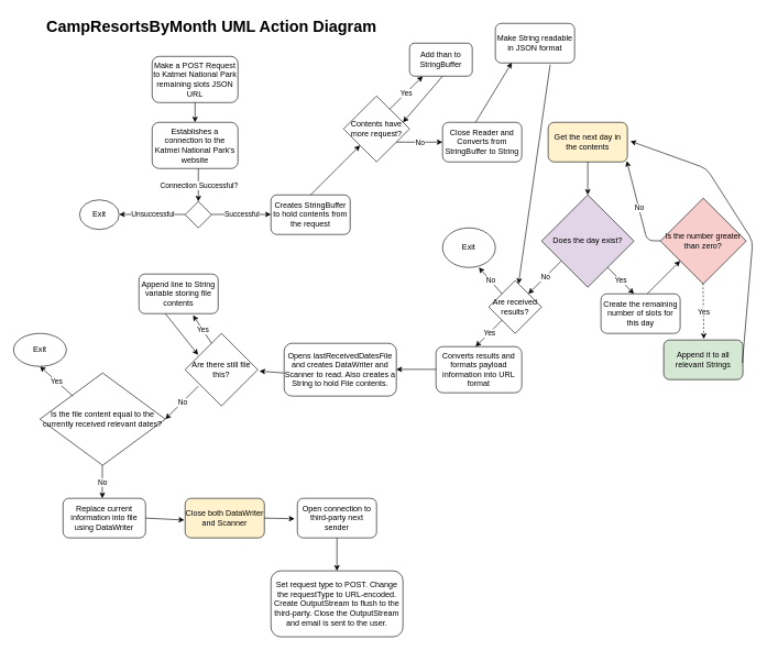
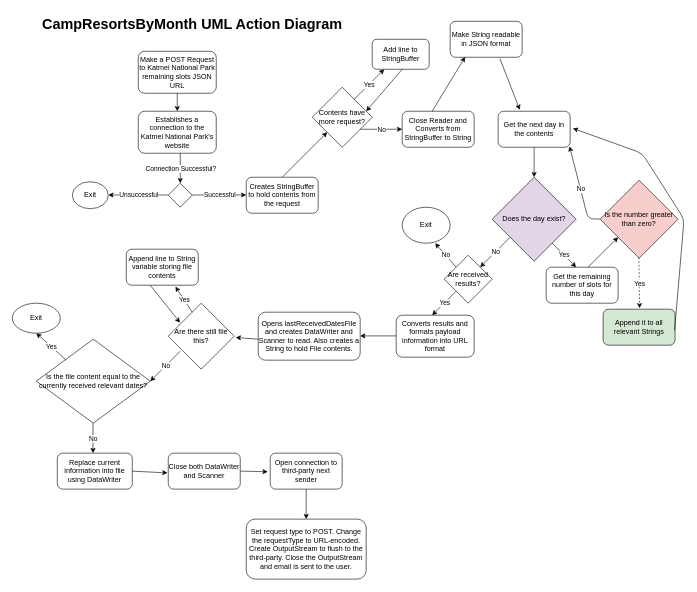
  <mxCell id="0" />
  <mxCell id="1" parent="0" />
  <mxCell id="2" value="Make a POST Request to Katmei National Park remaining slots JSON URL" style="rounded=1;whiteSpace=wrap;html=1;" parent="1" vertex="1"><mxGeometry x="230" y="85" width="130" height="70" as="geometry" /></mxCell>
  <mxCell id="3" value="&lt;h1&gt;&lt;span style=&quot;background-color: initial;&quot;&gt;CampResortsByMonth UML Action Diagram&lt;/span&gt;&lt;br&gt;&lt;/h1&gt;" style="text;html=1;strokeColor=none;fillColor=none;spacing=5;spacingTop=-20;whiteSpace=wrap;overflow=hidden;rounded=0;" parent="1" vertex="1"><mxGeometry x="65" y="20" width="510" height="40" as="geometry" /></mxCell>
  <mxCell id="4" value="Establishes a connection to the Katmei National Park's website" style="rounded=1;whiteSpace=wrap;html=1;" parent="1" vertex="1"><mxGeometry x="230" y="185" width="130" height="70" as="geometry" /></mxCell>
  <mxCell id="5" value="" style="endArrow=classic;html=1;entryX=0.5;entryY=0;entryDx=0;entryDy=0;exitX=0.5;exitY=1;exitDx=0;exitDy=0;" parent="1" source="2" target="4" edge="1"><mxGeometry width="50" height="50" relative="1" as="geometry"><mxPoint x="290" y="155" as="sourcePoint" /><mxPoint x="300" y="205" as="targetPoint" /></mxGeometry></mxCell>
  <mxCell id="6" value="" style="endArrow=classic;html=1;" parent="1" edge="1"><mxGeometry relative="1" as="geometry"><mxPoint x="300" y="255" as="sourcePoint" /><mxPoint x="300" y="305" as="targetPoint" /></mxGeometry></mxCell>
  <mxCell id="7" value="Connection Successful?" style="edgeLabel;resizable=0;html=1;align=center;verticalAlign=middle;" parent="6" connectable="0" vertex="1"><mxGeometry relative="1" as="geometry" /></mxCell>
  <mxCell id="8" value="" style="rhombus;whiteSpace=wrap;html=1;" parent="1" vertex="1"><mxGeometry x="280" y="305" width="40" height="40" as="geometry" /></mxCell>
  <mxCell id="9" value="" style="endArrow=classic;html=1;" parent="1" edge="1"><mxGeometry relative="1" as="geometry"><mxPoint x="320" y="324.58" as="sourcePoint" /><mxPoint x="410" y="324.58" as="targetPoint" /></mxGeometry></mxCell>
  <mxCell id="10" value="Successful" style="edgeLabel;resizable=0;html=1;align=center;verticalAlign=middle;" parent="9" connectable="0" vertex="1"><mxGeometry relative="1" as="geometry" /></mxCell>
  <mxCell id="11" value="" style="endArrow=classic;html=1;" parent="1" edge="1"><mxGeometry relative="1" as="geometry"><mxPoint x="280" y="324.58" as="sourcePoint" /><mxPoint x="180" y="324.58" as="targetPoint" /></mxGeometry></mxCell>
  <mxCell id="12" value="Unsuccessful" style="edgeLabel;resizable=0;html=1;align=center;verticalAlign=middle;" parent="11" connectable="0" vertex="1"><mxGeometry relative="1" as="geometry" /></mxCell>
  <mxCell id="13" value="Exit" style="ellipse;whiteSpace=wrap;html=1;" parent="1" vertex="1"><mxGeometry x="120" y="302.5" width="60" height="45" as="geometry" /></mxCell>
  <mxCell id="14" value="Creates StringBuffer to hold contents from the request" style="rounded=1;whiteSpace=wrap;html=1;" parent="1" vertex="1"><mxGeometry x="410" y="295" width="120" height="60" as="geometry" /></mxCell>
  <mxCell id="15" value="Close Reader and Converts from StringBuffer to String" style="rounded=1;whiteSpace=wrap;html=1;" parent="1" vertex="1"><mxGeometry x="670" y="185" width="120" height="60" as="geometry" /></mxCell>
  <mxCell id="16" value="Contents have more request?" style="rhombus;whiteSpace=wrap;html=1;" parent="1" vertex="1"><mxGeometry x="520" y="145" width="100" height="100" as="geometry" /></mxCell>
  <mxCell id="17" value="" style="endArrow=classic;html=1;" parent="1" target="16" edge="1"><mxGeometry width="50" height="50" relative="1" as="geometry"><mxPoint x="470" y="295" as="sourcePoint" /><mxPoint x="520" y="245" as="targetPoint" /></mxGeometry></mxCell>
  <mxCell id="18" value="" style="endArrow=classic;html=1;" parent="1" edge="1"><mxGeometry relative="1" as="geometry"><mxPoint x="590" y="165" as="sourcePoint" /><mxPoint x="640" y="115" as="targetPoint" /></mxGeometry></mxCell>
  <mxCell id="19" value="Yes" style="edgeLabel;resizable=0;html=1;align=center;verticalAlign=middle;" parent="18" connectable="0" vertex="1"><mxGeometry relative="1" as="geometry" /></mxCell>
- <mxCell id="20" value="Add than to StringBuffer" style="rounded=1;whiteSpace=wrap;html=1;" parent="1" vertex="1"><mxGeometry x="620" y="65" width="95" height="50" as="geometry" /></mxCell>
+ <mxCell id="20" value="Add line to StringBuffer" style="rounded=1;whiteSpace=wrap;html=1;" parent="1" vertex="1"><mxGeometry x="620" y="65" width="95" height="50" as="geometry" /></mxCell>
  <mxCell id="21" value="" style="endArrow=classic;html=1;" parent="1" edge="1"><mxGeometry width="50" height="50" relative="1" as="geometry"><mxPoint x="670" y="115" as="sourcePoint" /><mxPoint x="610" y="185" as="targetPoint" /></mxGeometry></mxCell>
  <mxCell id="22" value="" style="endArrow=classic;html=1;" parent="1" edge="1"><mxGeometry relative="1" as="geometry"><mxPoint x="600" y="215" as="sourcePoint" /><mxPoint x="670" y="215" as="targetPoint" /></mxGeometry></mxCell>
  <mxCell id="23" value="No" style="edgeLabel;resizable=0;html=1;align=center;verticalAlign=middle;" parent="22" connectable="0" vertex="1"><mxGeometry relative="1" as="geometry" /></mxCell>
- <mxCell id="24" value="Get the next day in the contents" style="rounded=1;whiteSpace=wrap;html=1;fillColor=#fff2cc;" parent="1" vertex="1"><mxGeometry x="830" y="185" width="120" height="60" as="geometry" /></mxCell>
+ <mxCell id="24" value="Get the next day in the contents" style="rounded=1;whiteSpace=wrap;html=1;" parent="1" vertex="1"><mxGeometry x="830" y="185" width="120" height="60" as="geometry" /></mxCell>
  <mxCell id="25" value="Does the day exist?" style="rhombus;whiteSpace=wrap;html=1;fillColor=#e1d5e7;" parent="1" vertex="1"><mxGeometry x="820" y="295" width="140" height="140" as="geometry" /></mxCell>
  <mxCell id="26" value="" style="endArrow=classic;html=1;entryX=0.5;entryY=0;entryDx=0;entryDy=0;entryPerimeter=0;" parent="1" target="25" edge="1"><mxGeometry width="50" height="50" relative="1" as="geometry"><mxPoint x="890" y="245" as="sourcePoint" /><mxPoint x="830" y="275" as="targetPoint" /></mxGeometry></mxCell>
  <mxCell id="27" value="" style="endArrow=classic;html=1;" parent="1" edge="1"><mxGeometry relative="1" as="geometry"><mxPoint x="920" y="405" as="sourcePoint" /><mxPoint x="960" y="445" as="targetPoint" /></mxGeometry></mxCell>
  <mxCell id="28" value="Yes" style="edgeLabel;resizable=0;html=1;align=center;verticalAlign=middle;" parent="27" connectable="0" vertex="1"><mxGeometry relative="1" as="geometry" /></mxCell>
- <mxCell id="29" value="Create the remaining number of slots for this day" style="rounded=1;whiteSpace=wrap;html=1;" parent="1" vertex="1"><mxGeometry x="910" y="445" width="120" height="60" as="geometry" /></mxCell>
+ <mxCell id="29" value="Get the remaining number of slots for this day" style="rounded=1;whiteSpace=wrap;html=1;" parent="1" vertex="1"><mxGeometry x="910" y="445" width="120" height="60" as="geometry" /></mxCell>
  <mxCell id="30" value="Is the number greater than zero?" style="rhombus;whiteSpace=wrap;html=1;fillColor=#f8cecc;" parent="1" vertex="1"><mxGeometry x="1000" y="300" width="130" height="130" as="geometry" /></mxCell>
  <mxCell id="31" value="" style="endArrow=classic;html=1;" parent="1" edge="1"><mxGeometry width="50" height="50" relative="1" as="geometry"><mxPoint x="980" y="445" as="sourcePoint" /><mxPoint x="1030" y="395" as="targetPoint" /></mxGeometry></mxCell>
  <mxCell id="32" value="" style="endArrow=classic;html=1;entryX=0.992;entryY=0.975;entryDx=0;entryDy=0;entryPerimeter=0;" parent="1" target="24" edge="1"><mxGeometry relative="1" as="geometry"><mxPoint x="1000" y="364.58" as="sourcePoint" /><mxPoint x="960" y="364.58" as="targetPoint" /><Array as="points"><mxPoint x="980" y="364.58" /></Array></mxGeometry></mxCell>
  <mxCell id="33" value="No" style="edgeLabel;resizable=0;html=1;align=center;verticalAlign=middle;" parent="32" connectable="0" vertex="1"><mxGeometry relative="1" as="geometry" /></mxCell>
  <mxCell id="34" value="Append it to all relevant Strings" style="rounded=1;whiteSpace=wrap;html=1;fillColor=#d5e8d4;" parent="1" vertex="1"><mxGeometry x="1005" y="515" width="120" height="60" as="geometry" /></mxCell>
  <mxCell id="35" value="" style="endArrow=classic;html=1;entryX=1.039;entryY=0.476;entryDx=0;entryDy=0;entryPerimeter=0;" parent="1" target="24" edge="1"><mxGeometry width="50" height="50" relative="1" as="geometry"><mxPoint x="1124.17" y="550" as="sourcePoint" /><mxPoint x="1010" y="430" as="targetPoint" /><Array as="points"><mxPoint x="1140" y="365" /><mxPoint x="1070" y="255" /></Array></mxGeometry></mxCell>
  <mxCell id="36" value="" style="endArrow=classic;html=1;" parent="1" edge="1"><mxGeometry relative="1" as="geometry"><mxPoint x="850" y="395" as="sourcePoint" /><mxPoint x="800" y="445" as="targetPoint" /></mxGeometry></mxCell>
  <mxCell id="37" value="No" style="edgeLabel;resizable=0;html=1;align=center;verticalAlign=middle;" parent="36" connectable="0" vertex="1"><mxGeometry relative="1" as="geometry" /></mxCell>
  <mxCell id="38" value="Are received results?" style="rhombus;whiteSpace=wrap;html=1;" parent="1" vertex="1"><mxGeometry x="740" y="425" width="80" height="80" as="geometry" /></mxCell>
  <mxCell id="39" value="" style="endArrow=classic;html=1;" parent="1" edge="1"><mxGeometry relative="1" as="geometry"><mxPoint x="760" y="445" as="sourcePoint" /><mxPoint x="725" y="405" as="targetPoint" /></mxGeometry></mxCell>
  <mxCell id="40" value="No" style="edgeLabel;resizable=0;html=1;align=center;verticalAlign=middle;" parent="39" connectable="0" vertex="1"><mxGeometry relative="1" as="geometry" /></mxCell>
  <mxCell id="41" value="Exit" style="ellipse;whiteSpace=wrap;html=1;" parent="1" vertex="1"><mxGeometry x="670" y="345" width="80" height="60" as="geometry" /></mxCell>
  <mxCell id="42" value="" style="endArrow=classic;html=1;" parent="1" edge="1"><mxGeometry relative="1" as="geometry"><mxPoint x="760" y="485" as="sourcePoint" /><mxPoint x="720" y="525" as="targetPoint" /></mxGeometry></mxCell>
  <mxCell id="43" value="Yes" style="edgeLabel;resizable=0;html=1;align=center;verticalAlign=middle;" parent="42" connectable="0" vertex="1"><mxGeometry relative="1" as="geometry" /></mxCell>
  <mxCell id="44" value="Converts results and formats payload information into URL format" style="rounded=1;whiteSpace=wrap;html=1;" parent="1" vertex="1"><mxGeometry x="660" y="525" width="130" height="70" as="geometry" /></mxCell>
  <mxCell id="45" value="" style="endArrow=classic;html=1;" parent="1" edge="1"><mxGeometry width="50" height="50" relative="1" as="geometry"><mxPoint x="660" y="559.52" as="sourcePoint" /><mxPoint x="600" y="559.52" as="targetPoint" /></mxGeometry></mxCell>
  <mxCell id="46" value="Opens lastReceivedDatesFile and creates DataWriter and Scanner to read. Also creates a String to hold File contents." style="rounded=1;whiteSpace=wrap;html=1;" parent="1" vertex="1"><mxGeometry x="430" y="520" width="170" height="80" as="geometry" /></mxCell>
  <mxCell id="47" value="Are there still file this?" style="rhombus;whiteSpace=wrap;html=1;" parent="1" vertex="1"><mxGeometry x="280" y="505" width="110" height="110" as="geometry" /></mxCell>
  <mxCell id="48" value="" style="endArrow=classic;html=1;entryX=1.023;entryY=0.52;entryDx=0;entryDy=0;entryPerimeter=0;" parent="1" target="47" edge="1"><mxGeometry width="50" height="50" relative="1" as="geometry"><mxPoint x="430" y="565" as="sourcePoint" /><mxPoint x="480" y="515" as="targetPoint" /></mxGeometry></mxCell>
  <mxCell id="49" value="Append line to String variable storing file contents" style="rounded=1;whiteSpace=wrap;html=1;" parent="1" vertex="1"><mxGeometry x="210" y="415" width="120" height="60" as="geometry" /></mxCell>
  <mxCell id="50" value="" style="endArrow=classic;html=1;entryX=0.683;entryY=1.041;entryDx=0;entryDy=0;entryPerimeter=0;" parent="1" target="49" edge="1"><mxGeometry relative="1" as="geometry"><mxPoint x="320" y="520" as="sourcePoint" /><mxPoint x="420" y="520" as="targetPoint" /></mxGeometry></mxCell>
  <mxCell id="51" value="Yes" style="edgeLabel;resizable=0;html=1;align=center;verticalAlign=middle;" parent="50" connectable="0" vertex="1"><mxGeometry relative="1" as="geometry" /></mxCell>
  <mxCell id="52" value="" style="endArrow=classic;html=1;entryX=0.178;entryY=0.295;entryDx=0;entryDy=0;entryPerimeter=0;" parent="1" target="47" edge="1"><mxGeometry width="50" height="50" relative="1" as="geometry"><mxPoint x="250" y="475" as="sourcePoint" /><mxPoint x="300" y="425" as="targetPoint" /></mxGeometry></mxCell>
  <mxCell id="53" value="" style="endArrow=classic;html=1;" parent="1" edge="1"><mxGeometry relative="1" as="geometry"><mxPoint x="300" y="585" as="sourcePoint" /><mxPoint x="250" y="635" as="targetPoint" /></mxGeometry></mxCell>
  <mxCell id="54" value="No" style="edgeLabel;resizable=0;html=1;align=center;verticalAlign=middle;" parent="53" connectable="0" vertex="1"><mxGeometry relative="1" as="geometry" /></mxCell>
  <mxCell id="55" value="Is the file content equal to the currently received relevant dates?" style="rhombus;whiteSpace=wrap;html=1;" parent="1" vertex="1"><mxGeometry x="60" y="565" width="190" height="140" as="geometry" /></mxCell>
  <mxCell id="56" value="" style="endArrow=classic;html=1;" parent="1" edge="1"><mxGeometry relative="1" as="geometry"><mxPoint x="110" y="600" as="sourcePoint" /><mxPoint x="60" y="555" as="targetPoint" /></mxGeometry></mxCell>
  <mxCell id="57" value="Yes" style="edgeLabel;resizable=0;html=1;align=center;verticalAlign=middle;" parent="56" connectable="0" vertex="1"><mxGeometry relative="1" as="geometry" /></mxCell>
  <mxCell id="58" value="Exit" style="ellipse;whiteSpace=wrap;html=1;" parent="1" vertex="1"><mxGeometry y="505" width="80" height="50" as="geometry" x="20" /></mxCell>
  <mxCell id="59" value="" style="endArrow=classic;html=1;" parent="1" edge="1"><mxGeometry relative="1" as="geometry"><mxPoint x="154.52" y="705" as="sourcePoint" /><mxPoint x="154.52" y="755" as="targetPoint" /></mxGeometry></mxCell>
  <mxCell id="60" value="No" style="edgeLabel;resizable=0;html=1;align=center;verticalAlign=middle;" parent="59" connectable="0" vertex="1"><mxGeometry relative="1" as="geometry" /></mxCell>
  <mxCell id="61" value="Replace current information into file using DataWriter" style="rounded=1;whiteSpace=wrap;html=1;" parent="1" vertex="1"><mxGeometry x="95" y="755" width="125" height="60" as="geometry" /></mxCell>
- <mxCell id="62" value="Close both DataWriter and Scanner" style="rounded=1;whiteSpace=wrap;html=1;fillColor=#fff2cc;" parent="1" vertex="1"><mxGeometry x="280" y="755" width="120" height="60" as="geometry" /></mxCell>
+ <mxCell id="62" value="Close both DataWriter and Scanner" style="rounded=1;whiteSpace=wrap;html=1;" parent="1" vertex="1"><mxGeometry x="280" y="755" width="120" height="60" as="geometry" /></mxCell>
  <mxCell id="63" value="" style="endArrow=classic;html=1;entryX=-0.011;entryY=0.549;entryDx=0;entryDy=0;entryPerimeter=0;" parent="1" target="62" edge="1"><mxGeometry width="50" height="50" relative="1" as="geometry"><mxPoint x="220" y="785" as="sourcePoint" /><mxPoint x="276" y="782" as="targetPoint" /></mxGeometry></mxCell>
  <mxCell id="64" value="Open connection to third-party next sender" style="rounded=1;whiteSpace=wrap;html=1;" parent="1" vertex="1"><mxGeometry x="450" y="755" width="120" height="60" as="geometry" /></mxCell>
  <mxCell id="65" value="" style="endArrow=classic;html=1;entryX=-0.035;entryY=0.517;entryDx=0;entryDy=0;entryPerimeter=0;" parent="1" target="64" edge="1"><mxGeometry width="50" height="50" relative="1" as="geometry"><mxPoint x="400" y="785" as="sourcePoint" /><mxPoint x="450" y="735" as="targetPoint" /></mxGeometry></mxCell>
  <mxCell id="66" value="Set request type to POST. Change the requestType to URL-encoded. Create OutputStream to flush to the third-party. Close the OutputStream and email is sent to the user." style="rounded=1;whiteSpace=wrap;html=1;" parent="1" vertex="1"><mxGeometry x="410" y="865" width="200" height="100" as="geometry" /></mxCell>
  <mxCell id="67" value="" style="endArrow=classic;html=1;" parent="1" edge="1"><mxGeometry width="50" height="50" relative="1" as="geometry"><mxPoint x="510" y="815" as="sourcePoint" /><mxPoint x="510" y="865" as="targetPoint" /></mxGeometry></mxCell>
  <mxCell id="68" value="" style="endArrow=classic;html=1;entryX=0.507;entryY=-0.027;entryDx=0;entryDy=0;entryPerimeter=0;exitX=0.497;exitY=0.993;exitDx=0;exitDy=0;exitPerimeter=0;dashed=1;" edge="1" parent="1" source="30" target="34"><mxGeometry relative="1" as="geometry"><mxPoint x="1060" y="444.7" as="sourcePoint" /><mxPoint x="1160" y="444.7" as="targetPoint" /></mxGeometry></mxCell>
  <mxCell id="69" value="Yes" style="edgeLabel;resizable=0;html=1;align=center;verticalAlign=middle;" connectable="0" vertex="1" parent="68"><mxGeometry relative="1" as="geometry" /></mxCell>
  <mxCell id="70" value="Make String readable in JSON format" style="rounded=1;whiteSpace=wrap;html=1;" vertex="1" parent="1"><mxGeometry x="750" y="35" width="120" height="60" as="geometry" /></mxCell>
  <mxCell id="71" value="" style="endArrow=classic;html=1;entryX=0.208;entryY=0.992;entryDx=0;entryDy=0;entryPerimeter=0;" edge="1" parent="1" target="70"><mxGeometry width="50" height="50" relative="1" as="geometry"><mxPoint x="720" y="185" as="sourcePoint" /><mxPoint x="770" y="135" as="targetPoint" /></mxGeometry></mxCell>
- <mxCell id="72" value="" style="endArrow=classic;html=1;exitX=0.692;exitY=1.042;exitDx=0;exitDy=0;exitPerimeter=0;" edge="1" parent="1" source="70" target="38"><mxGeometry width="50" height="50" relative="1" as="geometry"><mxPoint x="830" y="175" as="sourcePoint" /><mxPoint x="880" y="125" as="targetPoint" /></mxGeometry></mxCell>
+ <mxCell id="72" value="" style="endArrow=classic;html=1;entryX=0.3;entryY=-0.042;entryDx=0;entryDy=0;entryPerimeter=0;exitX=0.692;exitY=1.042;exitDx=0;exitDy=0;exitPerimeter=0;" edge="1" parent="1" source="70" target="24"><mxGeometry width="50" height="50" relative="1" as="geometry"><mxPoint x="830" y="175" as="sourcePoint" /><mxPoint x="880" y="125" as="targetPoint" /></mxGeometry></mxCell>
